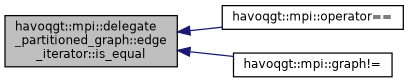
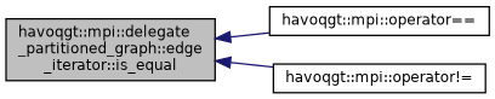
  digraph {
    rankdir=LR
    node [color=black fillcolor=white fontname=Helvetica fontsize=10 shape=record style=filled]
    edge [color=midnightblue dir=back fontname=Helvetica fontsize=10 labelfontname=Helvetica labelfontsize=10 style=solid]
    n1 [fillcolor=grey75 fontcolor=black height=0.2 label="havoqgt::mpi::delegate\l_partitioned_graph::edge\l_iterator::is_equal" width=0.4]
    n2 [height=0.2 label="havoqgt::mpi::operator==" width=0.4]
-   n3 [height=0.2 label="havoqgt::mpi::graph!=" width=0.4]
+   n3 [height=0.2 label="havoqgt::mpi::operator!=" width=0.4]
    n1 -> n2
    n1 -> n3
  }
